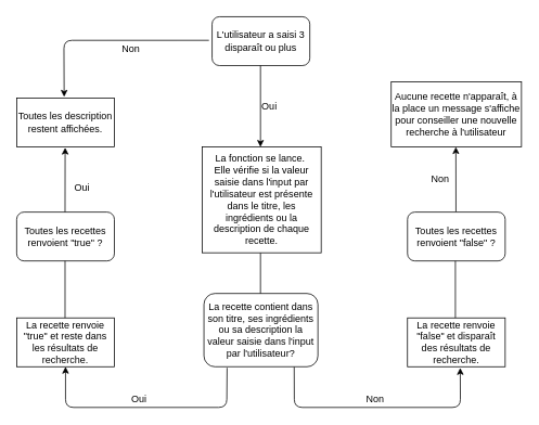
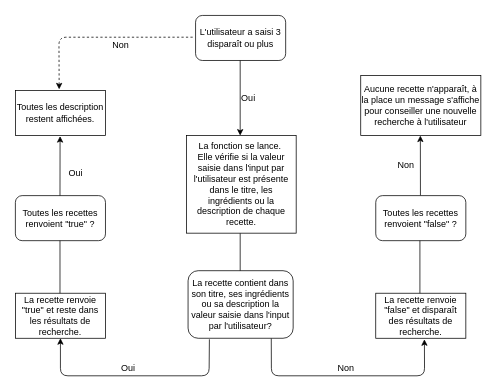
  <mxCell id="0" />
  <mxCell id="1" parent="0" />
  <mxCell id="2" value="L'utilisateur a saisi 3 disparaît ou plus" style="rounded=1;whiteSpace=wrap;html=1;" parent="1" vertex="1"><mxGeometry x="260" y="20" width="120" height="60" as="geometry" /></mxCell>
  <mxCell id="3" value="Aucune recette n'apparaît, à la place un message s'affiche pour conseiller une nouvelle recherche à l'utilisateur" style="rounded=0;whiteSpace=wrap;html=1;" parent="1" vertex="1"><mxGeometry x="480" y="100" width="160" height="80" as="geometry" /></mxCell>
  <mxCell id="4" value="Oui" style="text;html=1;align=center;verticalAlign=middle;resizable=0;points=[];autosize=1;strokeColor=none;" parent="1" vertex="1"><mxGeometry x="315" y="120" width="30" height="20" as="geometry" /></mxCell>
  <mxCell id="5" value="" style="endArrow=classic;html=1;entryX=0.54;entryY=1.023;entryDx=0;entryDy=0;entryPerimeter=0;" parent="1" target="12" edge="1"><mxGeometry width="50" height="50" relative="1" as="geometry"><mxPoint x="360.84" y="450" as="sourcePoint" /><mxPoint x="360" y="617.83" as="targetPoint" /><Array as="points"><mxPoint x="361" y="500" /><mxPoint x="565" y="500" /></Array></mxGeometry></mxCell>
- <mxCell id="6" value="" style="endArrow=classic;html=1;exitX=-0.032;exitY=0.483;exitDx=0;exitDy=0;exitPerimeter=0;entryX=0.486;entryY=-0.026;entryDx=0;entryDy=0;entryPerimeter=0;" parent="1" source="2" edge="1" target="8"><mxGeometry width="50" height="50" relative="1" as="geometry"><mxPoint x="60" y="100" as="sourcePoint" /><mxPoint x="70" y="120" as="targetPoint" /><Array as="points"><mxPoint x="78" y="49" /></Array></mxGeometry></mxCell>
+ <mxCell id="6" value="" style="endArrow=classic;html=1;exitX=-0.032;exitY=0.483;exitDx=0;exitDy=0;exitPerimeter=0;entryX=0.486;entryY=-0.026;entryDx=0;entryDy=0;entryPerimeter=0;dashed=1;" parent="1" source="2" edge="1" target="8"><mxGeometry width="50" height="50" relative="1" as="geometry"><mxPoint x="60" y="100" as="sourcePoint" /><mxPoint x="70" y="120" as="targetPoint" /><Array as="points"><mxPoint x="78" y="49" /></Array></mxGeometry></mxCell>
  <mxCell id="7" value="Non" style="text;html=1;align=center;verticalAlign=middle;resizable=0;points=[];autosize=1;strokeColor=none;" parent="1" vertex="1"><mxGeometry x="140" y="50" width="40" height="20" as="geometry" /></mxCell>
  <mxCell id="8" value="&lt;span&gt;Toutes les description restent affichées.&lt;/span&gt;" style="rounded=0;whiteSpace=wrap;html=1;" parent="1" vertex="1"><mxGeometry x="20" y="120" width="120" height="60" as="geometry" /></mxCell>
  <mxCell id="9" value="La recette contient dans son titre, ses ingrédients ou sa description la valeur saisie dans l'input par l'utilisateur?" style="rounded=1;whiteSpace=wrap;html=1;" vertex="1" parent="1"><mxGeometry x="250" y="360" width="140" height="90" as="geometry" /></mxCell>
  <mxCell id="10" value="" style="endArrow=none;html=1;" edge="1" parent="1"><mxGeometry width="50" height="50" relative="1" as="geometry"><mxPoint x="319.41" y="360" as="sourcePoint" /><mxPoint x="319.41" y="310" as="targetPoint" /></mxGeometry></mxCell>
  <mxCell id="11" value="La recette renvoie &quot;true&quot; et reste dans les résultats de recherche." style="rounded=0;whiteSpace=wrap;html=1;" vertex="1" parent="1"><mxGeometry x="20" y="390" width="120" height="60" as="geometry" /></mxCell>
  <mxCell id="12" value="La recette renvoie &quot;false&quot; et disparaît des résultats de recherche." style="rounded=0;whiteSpace=wrap;html=1;" vertex="1" parent="1"><mxGeometry x="500" y="390" width="120" height="60" as="geometry" /></mxCell>
  <mxCell id="13" value="&lt;span&gt;La fonction se lance.&amp;nbsp;&lt;/span&gt;&lt;br&gt;&lt;span&gt;Elle vérifie si la valeur saisie dans l'input par l'utilisateur est présente dans le titre, les ingrédients ou la description de chaque recette.&lt;/span&gt;" style="rounded=0;whiteSpace=wrap;html=1;" vertex="1" parent="1"><mxGeometry x="248" y="180" width="146" height="130" as="geometry" /></mxCell>
  <mxCell id="14" value="Toutes les recettes renvoient &quot;true&quot; ?" style="rounded=1;whiteSpace=wrap;html=1;" vertex="1" parent="1"><mxGeometry x="20" y="260" width="120" height="60" as="geometry" /></mxCell>
  <mxCell id="15" value="Toutes les recettes renvoient &quot;false&quot; ?" style="rounded=1;whiteSpace=wrap;html=1;" vertex="1" parent="1"><mxGeometry x="500" y="260" width="120" height="60" as="geometry" /></mxCell>
  <mxCell id="16" value="" style="endArrow=classic;html=1;exitX=0.203;exitY=1.015;exitDx=0;exitDy=0;exitPerimeter=0;" edge="1" parent="1" source="9"><mxGeometry width="50" height="50" relative="1" as="geometry"><mxPoint x="210" y="570" as="sourcePoint" /><mxPoint x="80" y="450" as="targetPoint" /><Array as="points"><mxPoint x="278" y="500" /><mxPoint x="80" y="500" /></Array></mxGeometry></mxCell>
  <mxCell id="17" value="" style="endArrow=classic;html=1;entryX=0.496;entryY=1.013;entryDx=0;entryDy=0;entryPerimeter=0;" edge="1" parent="1" target="8"><mxGeometry width="50" height="50" relative="1" as="geometry"><mxPoint x="79.41" y="260" as="sourcePoint" /><mxPoint x="79.41" y="190" as="targetPoint" /></mxGeometry></mxCell>
  <mxCell id="18" value="" style="endArrow=classic;html=1;exitX=0.496;exitY=-0.007;exitDx=0;exitDy=0;exitPerimeter=0;" edge="1" parent="1" source="15"><mxGeometry width="50" height="50" relative="1" as="geometry"><mxPoint x="559.41" y="250" as="sourcePoint" /><mxPoint x="559.41" y="180" as="targetPoint" /></mxGeometry></mxCell>
  <mxCell id="19" value="Non" style="text;html=1;align=center;verticalAlign=middle;resizable=0;points=[];autosize=1;strokeColor=none;" vertex="1" parent="1"><mxGeometry x="440" y="480" width="40" height="20" as="geometry" /></mxCell>
  <mxCell id="20" value="Oui" style="text;html=1;align=center;verticalAlign=middle;resizable=0;points=[];autosize=1;strokeColor=none;" vertex="1" parent="1"><mxGeometry x="155" y="480" width="30" height="20" as="geometry" /></mxCell>
  <mxCell id="21" value="Non" style="text;html=1;align=center;verticalAlign=middle;resizable=0;points=[];autosize=1;strokeColor=none;" vertex="1" parent="1"><mxGeometry x="520" y="210" width="40" height="20" as="geometry" /></mxCell>
  <mxCell id="22" value="" style="endArrow=none;html=1;" edge="1" parent="1"><mxGeometry width="50" height="50" relative="1" as="geometry"><mxPoint x="558.82" y="390" as="sourcePoint" /><mxPoint x="558.82" y="320" as="targetPoint" /></mxGeometry></mxCell>
  <mxCell id="23" value="" style="endArrow=none;html=1;" edge="1" parent="1"><mxGeometry width="50" height="50" relative="1" as="geometry"><mxPoint x="79.41" y="390" as="sourcePoint" /><mxPoint x="79.41" y="320" as="targetPoint" /></mxGeometry></mxCell>
  <mxCell id="24" value="Oui" style="text;html=1;align=center;verticalAlign=middle;resizable=0;points=[];autosize=1;strokeColor=none;" vertex="1" parent="1"><mxGeometry x="85" y="220" width="30" height="20" as="geometry" /></mxCell>
  <mxCell id="25" value="" style="endArrow=classic;html=1;" edge="1" parent="1"><mxGeometry width="50" height="50" relative="1" as="geometry"><mxPoint x="319.41" y="80" as="sourcePoint" /><mxPoint x="319.41" y="180" as="targetPoint" /></mxGeometry></mxCell>
